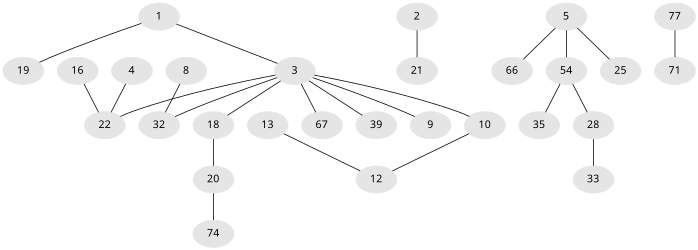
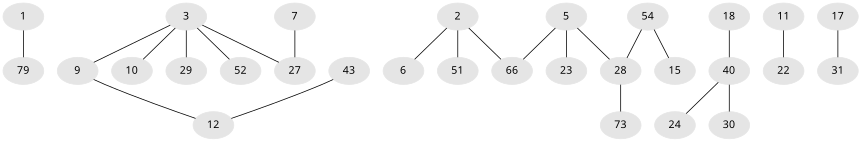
  graph {
    fontname="Noto Sans"
    node [color=gray90 fontname="Noto Sans" style=filled]
    edge [fontname="Noto Sans" weight=1.0]
    1
    3
-   19
+   19 [label=79]
    2
+   6
    n6 [label=66]
-   21
+   21 [label=51]
    9
    10
    18
    22
-   27 [label=67]
-   29 [label=39]
-   32
+   27
+   29
+   32 [label=52]
    12
-   17 [label=77]
-   31 [label=71]
-   20
-   4
+   17
+   31
+   20 [label=40]
    5
    n21 [label=54]
-   25
-   15 [label=35]
+   25 [label=23]
+   15
    28
-   8
-   11 [label=16]
-   13
-   33
-   24 [label=74]
-   1 -- 3
+   7
+   11
+   13 [label=43]
+   33 [label=73]
+   24
+   30
    1 -- 19
    3 -- 9
    3 -- 10
-   3 -- 18
-   3 -- 22
    3 -- 27
    3 -- 29
    3 -- 32
+   2 -- 6
+   2 -- n6
    2 -- 21
-   10 -- 12
+   9 -- 12
    18 -- 20
    17 -- 31
    20 -- 24
-   4 -- 22
+   20 -- 30
    5 -- n6
-   5 -- n21
+   5 -- 28
    5 -- 25
    n21 -- 15
    n21 -- 28
    28 -- 33
-   8 -- 32
+   7 -- 27
    11 -- 22
    13 -- 12
  }
